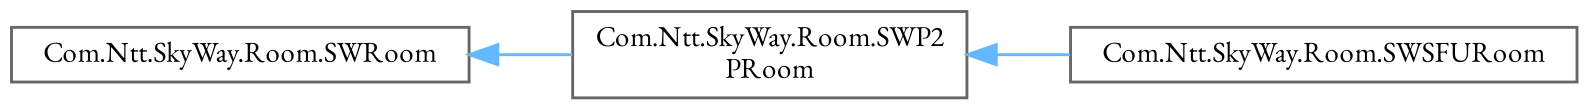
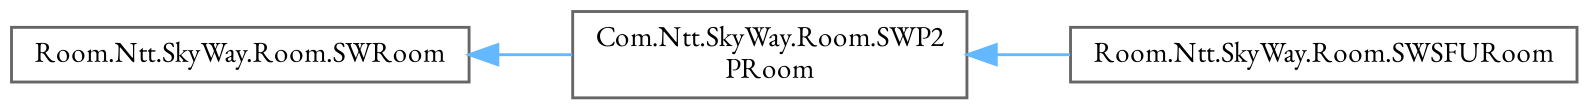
  digraph {
    fontname="EB Garamond"
    rankdir=LR
    node [color=grey40 fillcolor=white fontname="EB Garamond" fontsize=10 shape=box style=filled]
    edge [color=steelblue1 dir=back fontname="EB Garamond" fontsize=10 labelfontname=Helvetica labelfontsize=10 style=solid]
-   n1 [height=0.2 label="Com.Ntt.SkyWay.Room.SWRoom" width=0.4]
+   n1 [height=0.2 label="Room.Ntt.SkyWay.Room.SWRoom" width=0.4]
    n2 [height=0.2 label="Com.Ntt.SkyWay.Room.SWP2\lPRoom" width=0.4]
-   n3 [height=0.2 label="Com.Ntt.SkyWay.Room.SWSFURoom" width=0.4]
+   n3 [height=0.2 label="Room.Ntt.SkyWay.Room.SWSFURoom" width=0.4]
    n1 -> n2
    n2 -> n3
  }
